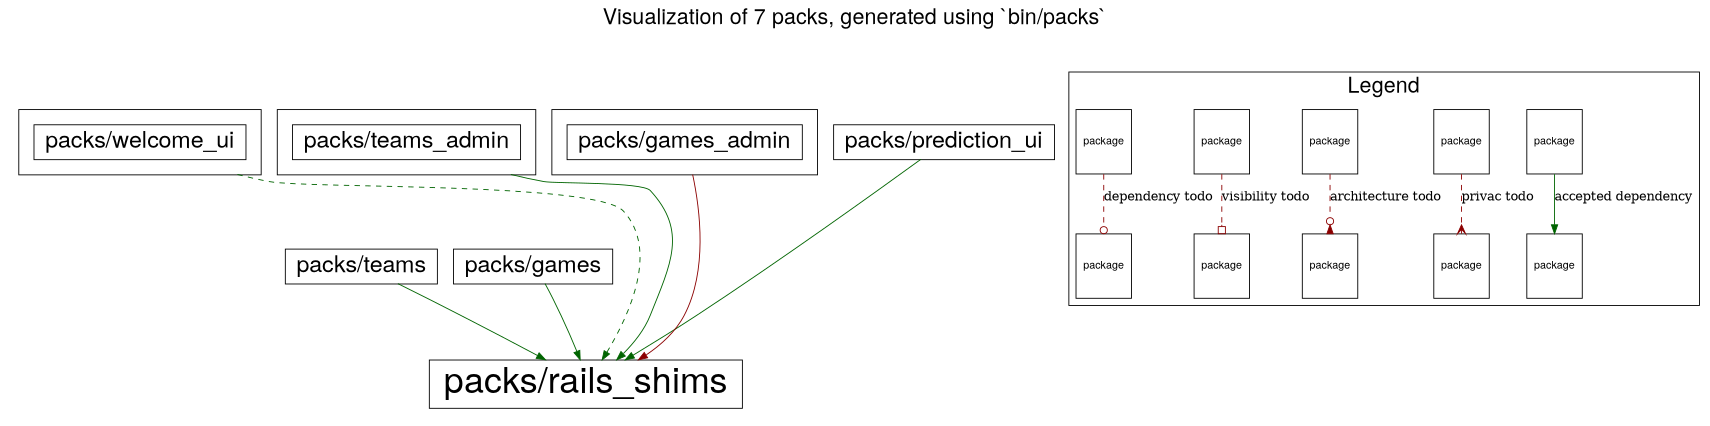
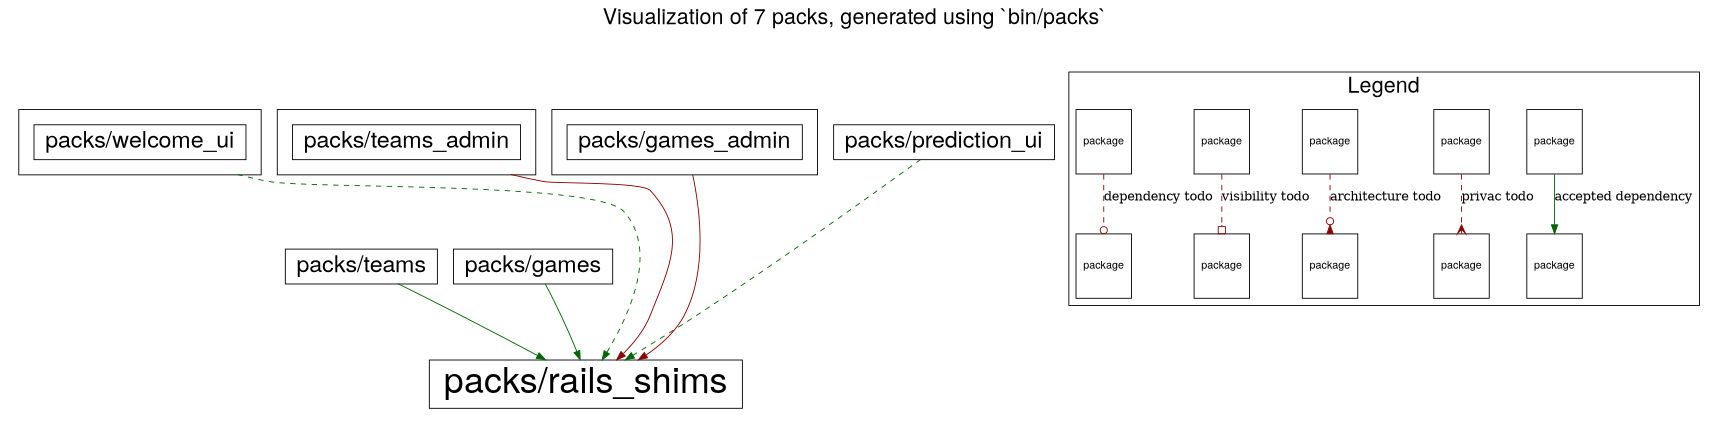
  digraph {
    fontname="Helvetica,Arial,sans-serif"
    fontsize=24
    label="Visualization of 7 packs, generated using `bin/packs`"
    labelloc=t
    rankdir=TD
    node [color=black fillcolor=white fontcolor=black fontname="Helvetica,Arial,sans-serif" fontsize=12 shape=box style=filled]
    edge [style=invis]
    n1 [fontsize=26.0 height=1.0 label=<                 <table border='0' cellborder='1' cellspacing='0' cellpadding='4'>                   <tr> <td align='left'> packs/prediction_ui </td> </tr>                 </table>               > shape=plain]
    n2 [fontsize=26.0 height=1.0 label=<                 <table border='0' cellborder='1' cellspacing='0' cellpadding='16'><tr><td>                   <table border='0' cellborder='1' cellspacing='0' cellpadding='4'>                     <tr> <td port='private'> packs/games_admin </td> </tr>                   </table>                 </td></tr></table>               > shape=plain]
    n3 [fontsize=26.0 height=1.0 label=<                 <table border='0' cellborder='1' cellspacing='0' cellpadding='16'><tr><td>                   <table border='0' cellborder='1' cellspacing='0' cellpadding='4'>                     <tr> <td port='private'> packs/teams_admin </td> </tr>                   </table>                 </td></tr></table>               > shape=plain]
    n4 [fontsize=26.0 height=1.0 label=<                 <table border='0' cellborder='1' cellspacing='0' cellpadding='16'><tr><td>                   <table border='0' cellborder='1' cellspacing='0' cellpadding='4'>                     <tr> <td port='private'> packs/welcome_ui </td> </tr>                   </table>                 </td></tr></table>               > shape=plain]
    n5 [fontsize=26.0 height=1.0 label=<                 <table border='0' cellborder='1' cellspacing='0' cellpadding='4'>                   <tr> <td align='left'> packs/games </td> </tr>                 </table>               > shape=plain]
    n6 [fontsize=26.0 height=1.0 label=<                 <table border='0' cellborder='1' cellspacing='0' cellpadding='4'>                   <tr> <td align='left'> packs/teams </td> </tr>                 </table>               > shape=plain]
    n7 [fontsize=40.0 height=1.0 label=<                 <table border='0' cellborder='1' cellspacing='0' cellpadding='4'>                   <tr> <td align='left'> packs/rails_shims </td> </tr>                 </table>               > shape=plain]
    n8 [height=1.0 label=package]
    n9 [height=1.0 label=package]
    n10 [height=1.0 label=package]
    n11 [height=1.0 label=package]
    n12 [height=1.0 label=package]
    n13 [height=1.0 label=package]
    n14 [height=1.0 label=package]
    n15 [height=1.0 label=package]
    n16 [height=1.0 label=package]
    n17 [height=1.0 label=package]
    subgraph sub_1 {
      cluster=true
      color=darkgrey
      fillcolor=lightblue
      label=app
      rank=0
      shape=box
      style=filled
    }
    subgraph sub_2 {
      cluster=true
      color=darkgrey
      fillcolor=lightblue
      label=UI
      rank=1
      shape=box
      style=filled
      n1
      n2
      n3
      n4
    }
    subgraph sub_3 {
      cluster=true
      color=darkgrey
      fillcolor=lightblue
      label=data
      rank=2
      shape=box
      style=filled
      n5
      n6
    }
    subgraph sub_4 {
      cluster=true
      color=darkgrey
      fillcolor=lightblue
      label=utility
      rank=3
      shape=box
      style=filled
      n7
    }
    subgraph cluster_5 {
      label=Legend
      n8
      n9
      n10
      n11
      n12
      n13
      n14
      n15
      n16
      n17
    }
    n1 -> n5
    n1 -> n6
-   n1 -> n7 [color=darkgreen style=""]
+   n1 -> n7 [color=darkgreen style=dashed]
    n2 -> n5
    n2 -> n6
    n2 -> n7 [color=darkred style=""]
    n3 -> n5
    n3 -> n6
-   n3 -> n7 [color=darkgreen style=""]
+   n3 -> n7 [color=darkred style=""]
    n4 -> n5
    n4 -> n6
    n4 -> n7 [color=darkgreen style=dashed]
    n5 -> n7
    n5 -> n7 [color=darkgreen style=""]
    n6 -> n7
    n6 -> n7 [color=darkgreen style=""]
    n8 -> n9 [color=darkgreen label="accepted dependency" style=""]
    n10 -> n11 [arrowhead=crow color=darkred label="privac todo" style=dashed]
    n12 -> n13 [arrowhead=invodot color=darkred label="architecture todo" style=dashed]
    n14 -> n15 [arrowhead=obox color=darkred label="visibility todo" style=dashed]
    n16 -> n17 [arrowhead=odot color=darkred label="dependency todo" style=dashed]
  }
